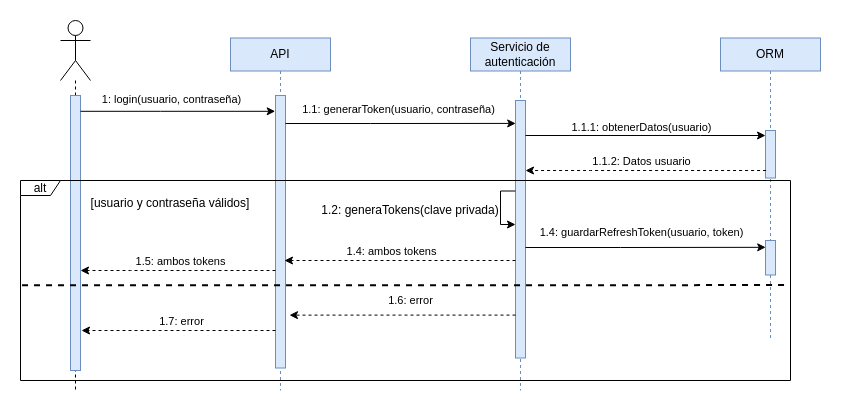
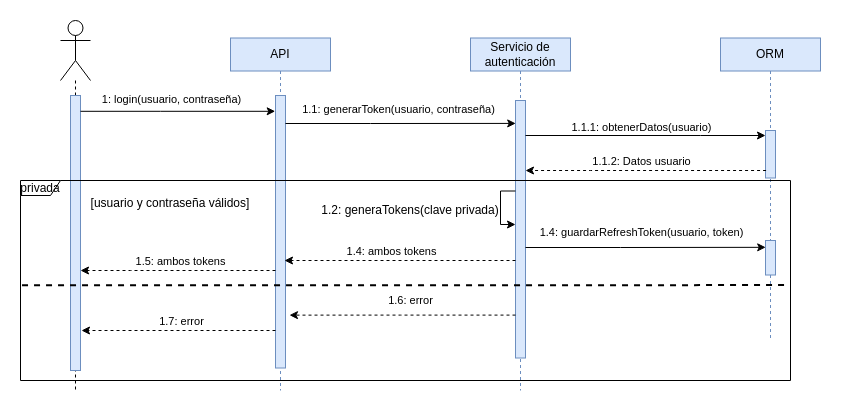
  <mxCell id="0" />
  <mxCell id="1" parent="0" />
  <mxCell id="2" value="Servicio de autenticación" style="shape=umlLifeline;perimeter=lifelinePerimeter;whiteSpace=wrap;html=1;container=1;collapsible=0;recursiveResize=0;outlineConnect=0;size=33;fillColor=#dae8fc;strokeColor=#6c8ebf;" parent="1" vertex="1"><mxGeometry x="470" y="37.5" width="100" height="352.5" as="geometry" /></mxCell>
  <mxCell id="3" value="" style="html=1;points=[];perimeter=orthogonalPerimeter;fillColor=#dae8fc;strokeColor=#6c8ebf;" parent="2" vertex="1"><mxGeometry x="45" y="62.5" width="10" height="257.5" as="geometry" /></mxCell>
  <mxCell id="4" style="edgeStyle=orthogonalEdgeStyle;rounded=0;orthogonalLoop=1;jettySize=auto;html=1;" parent="2" source="3" edge="1"><mxGeometry relative="1" as="geometry"><mxPoint x="45" y="186.5" as="targetPoint" /><Array as="points"><mxPoint x="30" y="153" /><mxPoint x="30" y="186" /></Array></mxGeometry></mxCell>
  <mxCell id="5" value="" style="shape=umlLifeline;participant=umlActor;perimeter=lifelinePerimeter;whiteSpace=wrap;html=1;container=1;collapsible=0;recursiveResize=0;verticalAlign=top;spacingTop=36;outlineConnect=0;size=60;" parent="1" vertex="1"><mxGeometry x="60" y="20" width="30" height="370" as="geometry" /></mxCell>
  <mxCell id="6" value="" style="html=1;points=[];perimeter=orthogonalPerimeter;fillColor=#dae8fc;strokeColor=#6c8ebf;" parent="5" vertex="1"><mxGeometry x="10" y="75" width="10" height="275" as="geometry" /></mxCell>
  <mxCell id="7" value="API" style="shape=umlLifeline;perimeter=lifelinePerimeter;whiteSpace=wrap;html=1;container=1;collapsible=0;recursiveResize=0;outlineConnect=0;size=33;fillColor=#dae8fc;strokeColor=#6c8ebf;" parent="1" vertex="1"><mxGeometry x="230" y="37.5" width="100" height="352.5" as="geometry" /></mxCell>
  <mxCell id="8" value="" style="html=1;points=[];perimeter=orthogonalPerimeter;fillColor=#dae8fc;strokeColor=#6c8ebf;" parent="7" vertex="1"><mxGeometry x="45" y="57.5" width="10" height="272.5" as="geometry" /></mxCell>
  <mxCell id="9" value="&lt;div&gt;ORM&lt;/div&gt;" style="shape=umlLifeline;perimeter=lifelinePerimeter;whiteSpace=wrap;html=1;container=1;collapsible=0;recursiveResize=0;outlineConnect=0;size=33;fillColor=#dae8fc;strokeColor=#6c8ebf;" parent="1" vertex="1"><mxGeometry x="720" y="37.5" width="100" height="300" as="geometry" /></mxCell>
  <mxCell id="10" value="" style="html=1;points=[];perimeter=orthogonalPerimeter;fillColor=#dae8fc;strokeColor=#6c8ebf;" parent="9" vertex="1"><mxGeometry x="45" y="92.5" width="10" height="47.5" as="geometry" /></mxCell>
  <mxCell id="11" value="" style="html=1;points=[];perimeter=orthogonalPerimeter;fillColor=#dae8fc;strokeColor=#6c8ebf;" parent="9" vertex="1"><mxGeometry x="45" y="202.5" width="10" height="34.5" as="geometry" /></mxCell>
  <mxCell id="12" style="edgeStyle=orthogonalEdgeStyle;rounded=0;orthogonalLoop=1;jettySize=auto;html=1;entryX=-0.029;entryY=0.058;entryDx=0;entryDy=0;entryPerimeter=0;" parent="1" source="6" target="8" edge="1"><mxGeometry relative="1" as="geometry"><mxPoint x="270" y="110" as="targetPoint" /><Array as="points"><mxPoint x="160" y="110" /></Array></mxGeometry></mxCell>
  <mxCell id="13" value="1: login(usuario, contraseña)" style="edgeLabel;html=1;align=center;verticalAlign=middle;resizable=0;points=[];" parent="12" vertex="1" connectable="0"><mxGeometry x="-0.415" y="1" relative="1" as="geometry"><mxPoint x="33" y="-11" as="offset" /></mxGeometry></mxCell>
  <mxCell id="14" style="edgeStyle=orthogonalEdgeStyle;rounded=0;orthogonalLoop=1;jettySize=auto;html=1;entryX=0.021;entryY=0.089;entryDx=0;entryDy=0;entryPerimeter=0;" parent="1" source="8" target="3" edge="1"><mxGeometry relative="1" as="geometry"><mxPoint x="510" y="120" as="targetPoint" /><Array as="points"><mxPoint x="370" y="123" /><mxPoint x="370" y="123" /></Array></mxGeometry></mxCell>
  <mxCell id="15" value="1.1: generarToken(usuario, contraseña)" style="edgeLabel;html=1;align=center;verticalAlign=middle;resizable=0;points=[];" parent="14" vertex="1" connectable="0"><mxGeometry x="0.145" y="1" relative="1" as="geometry"><mxPoint x="-19" y="-13" as="offset" /></mxGeometry></mxCell>
  <mxCell id="16" style="edgeStyle=orthogonalEdgeStyle;rounded=0;orthogonalLoop=1;jettySize=auto;html=1;" parent="1" source="3" target="10" edge="1"><mxGeometry relative="1" as="geometry"><mxPoint x="766" y="139" as="targetPoint" /><Array as="points"><mxPoint x="700" y="135" /><mxPoint x="700" y="135" /></Array></mxGeometry></mxCell>
  <mxCell id="17" value="1.1.1: obtenerDatos(usuario)" style="edgeLabel;html=1;align=center;verticalAlign=middle;resizable=0;points=[];" parent="16" vertex="1" connectable="0"><mxGeometry x="-0.157" y="1" relative="1" as="geometry"><mxPoint x="14" y="-8" as="offset" /></mxGeometry></mxCell>
  <mxCell id="18" style="edgeStyle=orthogonalEdgeStyle;rounded=0;orthogonalLoop=1;jettySize=auto;html=1;dashed=1;" parent="1" target="3" edge="1"><mxGeometry relative="1" as="geometry"><mxPoint x="765.57" y="170" as="sourcePoint" /><mxPoint x="525" y="156.56" as="targetPoint" /><Array as="points"><mxPoint x="590" y="170" /><mxPoint x="590" y="170" /></Array></mxGeometry></mxCell>
  <mxCell id="19" value="1.1.2: Datos usuario" style="edgeLabel;html=1;align=center;verticalAlign=middle;resizable=0;points=[];" parent="18" vertex="1" connectable="0"><mxGeometry x="0.178" y="2" relative="1" as="geometry"><mxPoint x="17" y="-12" as="offset" /></mxGeometry></mxCell>
  <mxCell id="20" value="[usuario y contraseña válidos]" style="text;html=1;strokeColor=none;fillColor=none;align=center;verticalAlign=middle;whiteSpace=wrap;rounded=0;" parent="1" vertex="1"><mxGeometry x="80" y="192.5" width="180" height="20" as="geometry" /></mxCell>
  <mxCell id="21" value="1.2: generaTokens(clave privada)" style="text;html=1;strokeColor=none;fillColor=none;align=center;verticalAlign=middle;whiteSpace=wrap;rounded=0;" parent="1" vertex="1"><mxGeometry x="320" y="200" width="180" height="20" as="geometry" /></mxCell>
  <mxCell id="22" style="edgeStyle=orthogonalEdgeStyle;rounded=0;orthogonalLoop=1;jettySize=auto;html=1;dashed=1;" parent="1" source="3" edge="1"><mxGeometry relative="1" as="geometry"><mxPoint x="284" y="260" as="targetPoint" /><Array as="points"><mxPoint x="470" y="260" /><mxPoint x="470" y="260" /></Array></mxGeometry></mxCell>
  <mxCell id="23" value="&lt;div&gt;1.4: ambos tokens&lt;/div&gt;" style="edgeLabel;html=1;align=center;verticalAlign=middle;resizable=0;points=[];" parent="22" vertex="1" connectable="0"><mxGeometry x="0.163" y="1" relative="1" as="geometry"><mxPoint x="9" y="-11" as="offset" /></mxGeometry></mxCell>
  <mxCell id="24" style="edgeStyle=orthogonalEdgeStyle;rounded=0;orthogonalLoop=1;jettySize=auto;html=1;dashed=1;" parent="1" source="8" target="6" edge="1"><mxGeometry relative="1" as="geometry"><Array as="points"><mxPoint x="130" y="270" /><mxPoint x="130" y="270" /></Array></mxGeometry></mxCell>
  <mxCell id="25" value="1.5: ambos tokens" style="edgeLabel;html=1;align=center;verticalAlign=middle;resizable=0;points=[];" parent="24" vertex="1" connectable="0"><mxGeometry x="-0.184" relative="1" as="geometry"><mxPoint x="-16" y="-10" as="offset" /></mxGeometry></mxCell>
  <mxCell id="26" style="edgeStyle=orthogonalEdgeStyle;rounded=0;orthogonalLoop=1;jettySize=auto;html=1;dashed=1;entryX=1.4;entryY=0.806;entryDx=0;entryDy=0;entryPerimeter=0;" parent="1" source="3" target="8" edge="1"><mxGeometry relative="1" as="geometry"><Array as="points"><mxPoint x="400" y="315" /></Array></mxGeometry></mxCell>
  <mxCell id="27" value="1.6: error" style="edgeLabel;html=1;align=center;verticalAlign=middle;resizable=0;points=[];" parent="26" vertex="1" connectable="0"><mxGeometry x="0.17" y="-3" relative="1" as="geometry"><mxPoint x="27" y="-12" as="offset" /></mxGeometry></mxCell>
  <mxCell id="28" style="edgeStyle=orthogonalEdgeStyle;rounded=0;orthogonalLoop=1;jettySize=auto;html=1;dashed=1;" parent="1" source="8" edge="1"><mxGeometry relative="1" as="geometry"><mxPoint x="81" y="330" as="targetPoint" /><Array as="points"><mxPoint x="81" y="330" /></Array></mxGeometry></mxCell>
  <mxCell id="29" value="&lt;div&gt;1.7: error&lt;/div&gt;" style="edgeLabel;html=1;align=center;verticalAlign=middle;resizable=0;points=[];" parent="28" vertex="1" connectable="0"><mxGeometry x="-0.17" y="2" relative="1" as="geometry"><mxPoint x="-14" y="-12" as="offset" /></mxGeometry></mxCell>
  <mxCell id="30" value="" style="endArrow=none;dashed=1;html=1;exitX=0.002;exitY=0.524;exitDx=0;exitDy=0;exitPerimeter=0;entryX=1;entryY=0.523;entryDx=0;entryDy=0;entryPerimeter=0;strokeWidth=2;" parent="1" source="33" target="33" edge="1"><mxGeometry width="50" height="50" relative="1" as="geometry"><mxPoint x="370" y="340" as="sourcePoint" /><mxPoint x="420" y="290" as="targetPoint" /></mxGeometry></mxCell>
  <mxCell id="31" style="edgeStyle=orthogonalEdgeStyle;rounded=0;orthogonalLoop=1;jettySize=auto;html=1;entryX=0.019;entryY=0.198;entryDx=0;entryDy=0;entryPerimeter=0;" parent="1" source="3" target="11" edge="1"><mxGeometry relative="1" as="geometry"><mxPoint x="764" y="247" as="targetPoint" /><Array as="points"><mxPoint x="620" y="247" /><mxPoint x="620" y="247" /></Array></mxGeometry></mxCell>
  <mxCell id="32" value="&lt;div&gt;1.4: guardarRefreshToken(usuario, token)&lt;/div&gt;" style="edgeLabel;html=1;align=center;verticalAlign=middle;resizable=0;points=[];" parent="31" vertex="1" connectable="0"><mxGeometry x="-0.643" y="1" relative="1" as="geometry"><mxPoint x="72" y="-15" as="offset" /></mxGeometry></mxCell>
- <mxCell id="33" value="alt" style="shape=umlFrame;whiteSpace=wrap;html=1;width=40;height=15;" parent="1" vertex="1"><mxGeometry x="20" y="180" width="770" height="200" as="geometry" /></mxCell>
+ <mxCell id="33" value="privada" style="shape=umlFrame;whiteSpace=wrap;html=1;width=40;height=15;" parent="1" vertex="1"><mxGeometry x="20" y="180" width="770" height="200" as="geometry" /></mxCell>
